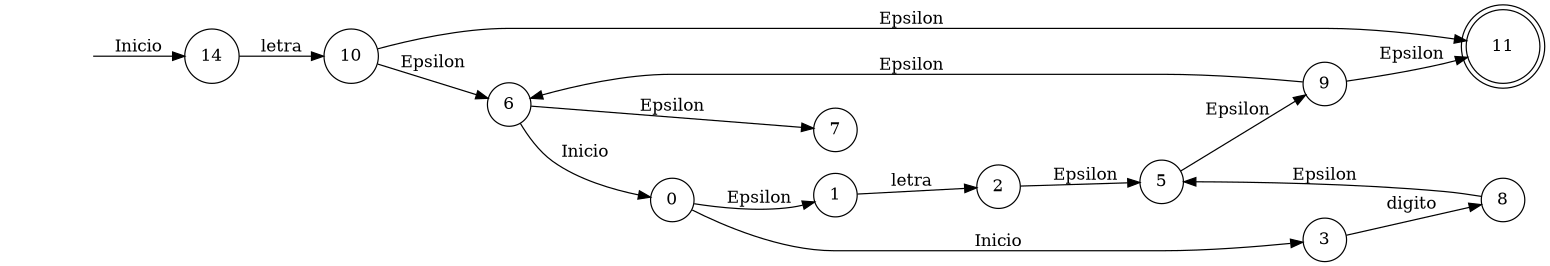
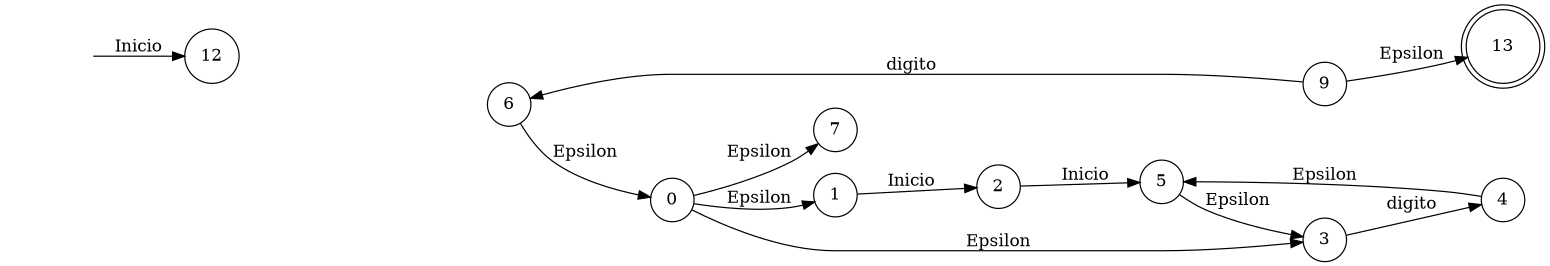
  digraph {
    rankdir=LR
    node [shape=circle]
    Inicio [style=invis shape=""]
-   12 [label=14]
-   10
+   12
    0
    1
    3
    2
-   4 [label=8]
+   4
    5
    9
    6
-   11 [shape=doublecircle]
+   11 [shape=doublecircle label=13]
    7
    Inicio -> 12 [label=Inicio]
-   12 -> 10 [label=letra]
-   10 -> 6 [label=Epsilon]
-   10 -> 11 [label=Epsilon]
    0 -> 1 [label=Epsilon]
-   0 -> 3 [label=Inicio]
-   1 -> 2 [label=letra]
+   0 -> 3 [label=Epsilon]
+   1 -> 2 [label=Inicio]
    3 -> 4 [label=digito]
-   2 -> 5 [label=Epsilon]
+   2 -> 5 [label=Inicio]
    4 -> 5 [label=Epsilon]
-   5 -> 9 [label=Epsilon]
-   9 -> 6 [label=Epsilon]
+   5 -> 3 [label=Epsilon]
+   9 -> 6 [label=digito]
    9 -> 11 [label=Epsilon]
-   6 -> 0 [label=Inicio]
-   6 -> 7 [label=Epsilon]
+   6 -> 0 [label=Epsilon]
+   0 -> 7 [label=Epsilon]
  }
